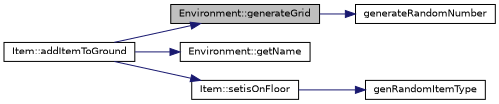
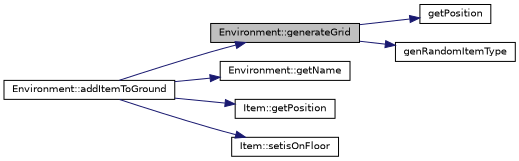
  digraph {
    rankdir=LR
    node [color=black fillcolor=white fontname=Helvetica fontsize=10 shape=record style=filled]
    edge [color=midnightblue fontname=Helvetica fontsize=10 labelfontname=Helvetica labelfontsize=10 style=solid]
    n1 [fillcolor=grey75 fontcolor=black height=0.2 label="Environment::generateGrid" width=0.4]
-   n2 [height=0.2 label=generateRandomNumber width=0.4]
+   n2 [height=0.2 label=getPosition width=0.4]
    n3 [height=0.2 label=genRandomItemType width=0.4]
-   n4 [height=0.2 label="Item::addItemToGround" width=0.4]
+   n4 [height=0.2 label="Environment::addItemToGround" width=0.4]
    n5 [height=0.2 label="Environment::getName" width=0.4]
+   n6 [height=0.2 label="Item::getPosition" width=0.4]
    n7 [height=0.2 label="Item::setisOnFloor" width=0.4]
    n1 -> n2
-   n7 -> n3
+   n1 -> n3
    n4 -> n1
    n4 -> n5
+   n4 -> n6
    n4 -> n7
  }
